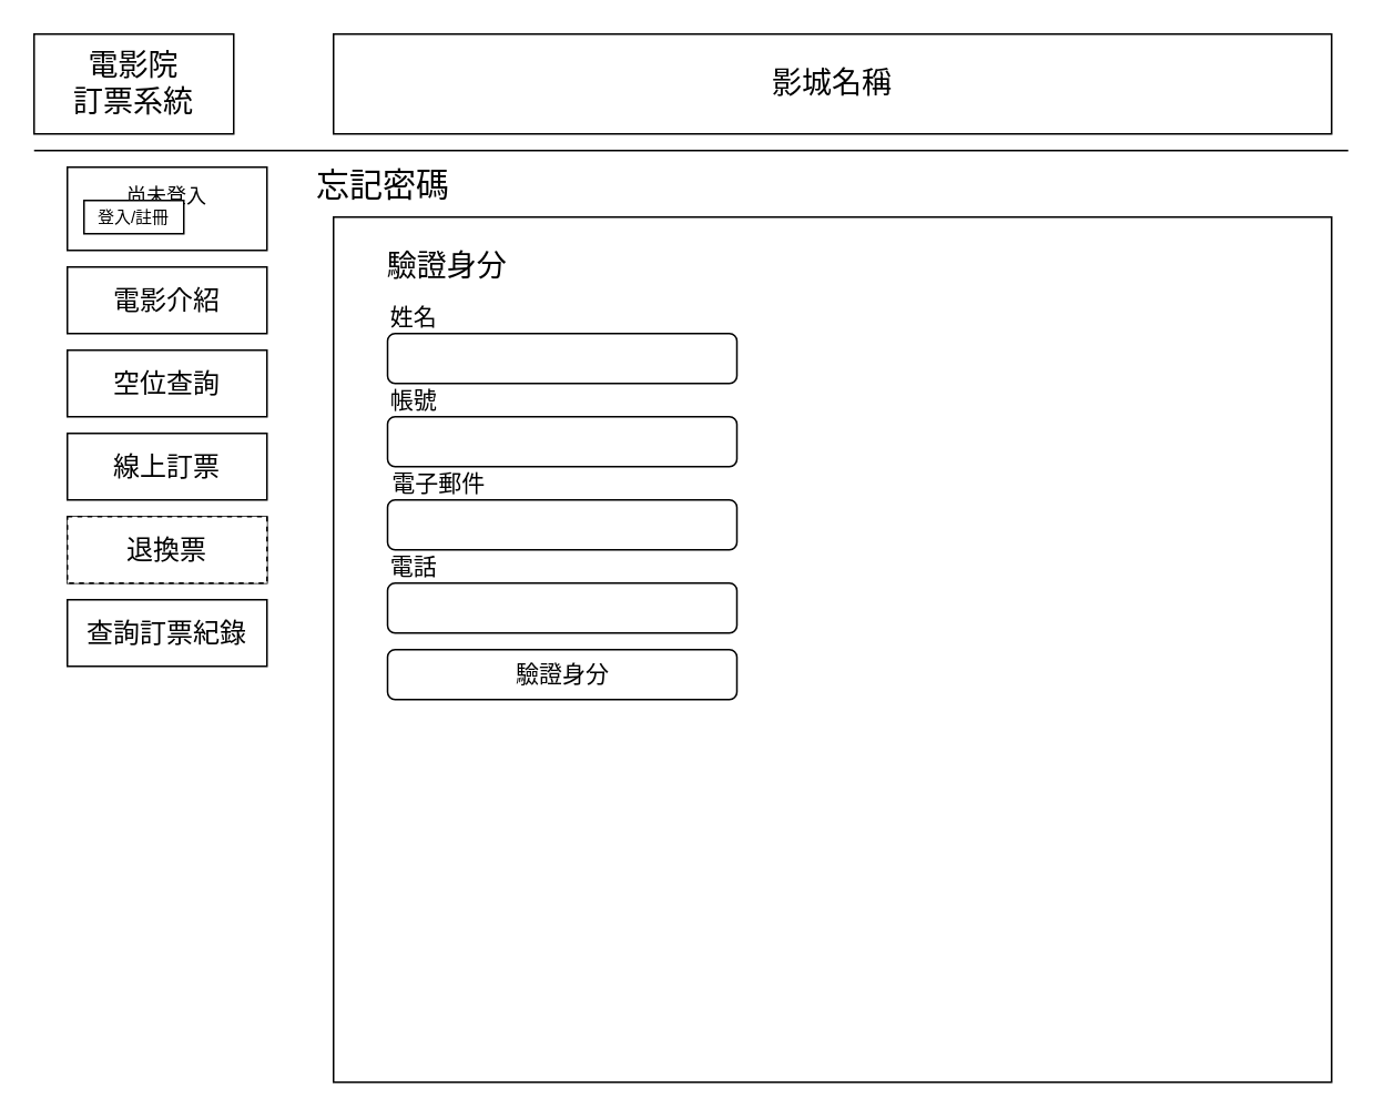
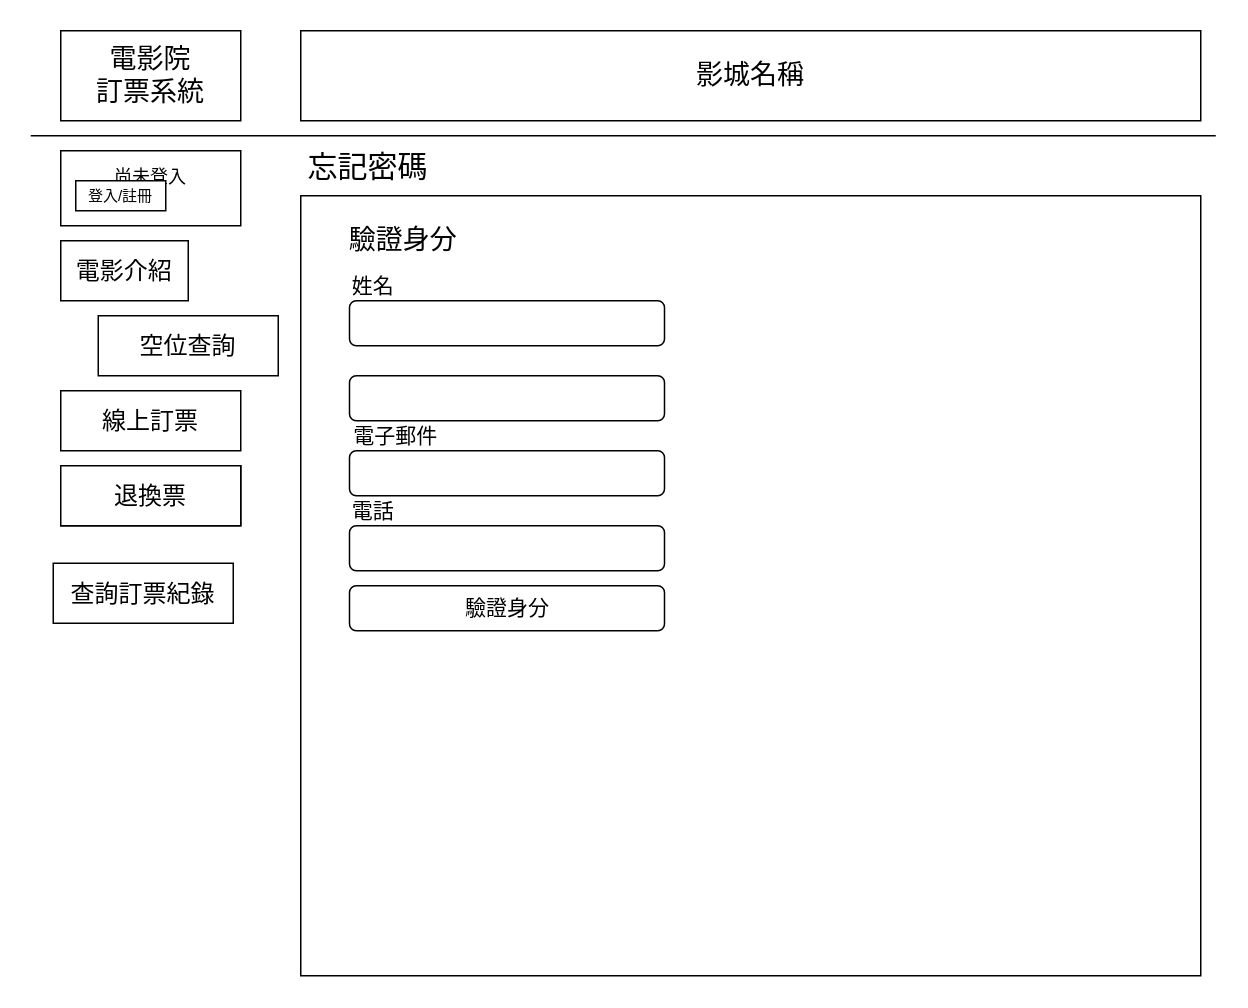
  <mxCell id="0" />
  <mxCell id="1" parent="0" />
  <mxCell id="2" value="" style="rounded=0;whiteSpace=wrap;html=1;" parent="1" vertex="1"><mxGeometry x="200" y="130" width="600" height="520" as="geometry" /></mxCell>
- <mxCell id="3" value="&lt;span style=&quot;font-size: 18px&quot;&gt;電影院&lt;br&gt;訂票系統&lt;/span&gt;" style="rounded=0;whiteSpace=wrap;html=1;" parent="1" vertex="1"><mxGeometry x="20" y="20" width="120" height="60" as="geometry" /></mxCell>
+ <mxCell id="3" value="&lt;span style=&quot;font-size: 18px&quot;&gt;電影院&lt;br&gt;訂票系統&lt;/span&gt;" style="rounded=0;whiteSpace=wrap;html=1;" parent="1" vertex="1"><mxGeometry x="40" y="20" width="120" height="60" as="geometry" /></mxCell>
  <mxCell id="4" value="&lt;font style=&quot;font-size: 18px&quot;&gt;影城名稱&lt;/font&gt;" style="rounded=0;whiteSpace=wrap;html=1;" parent="1" vertex="1"><mxGeometry x="200" y="20" width="600" height="60" as="geometry" /></mxCell>
  <mxCell id="5" value="" style="endArrow=none;html=1;" parent="1" edge="1"><mxGeometry width="50" height="50" relative="1" as="geometry"><mxPoint x="810" y="90" as="sourcePoint" /><mxPoint x="20" y="90" as="targetPoint" /></mxGeometry></mxCell>
- <mxCell id="6" value="&lt;font style=&quot;font-size: 16px&quot;&gt;電影介紹&lt;/font&gt;" style="rounded=0;whiteSpace=wrap;html=1;" parent="1" vertex="1"><mxGeometry x="40" y="160" width="120" height="40" as="geometry" /></mxCell>
+ <mxCell id="6" value="&lt;font style=&quot;font-size: 16px&quot;&gt;電影介紹&lt;/font&gt;" style="rounded=0;whiteSpace=wrap;html=1;" parent="1" vertex="1"><mxGeometry x="40" y="160" width="85" height="40" as="geometry" /></mxCell>
  <mxCell id="7" value="尚未登入&lt;br&gt;&amp;nbsp;" style="rounded=0;whiteSpace=wrap;html=1;strokeColor=#000000;align=center;" parent="1" vertex="1"><mxGeometry x="40" y="100" width="120" height="50" as="geometry" /></mxCell>
- <mxCell id="8" value="&lt;span style=&quot;font-size: 20px&quot;&gt;忘記密碼&lt;/span&gt;" style="text;html=1;strokeColor=none;fillColor=none;align=center;verticalAlign=middle;whiteSpace=wrap;rounded=0;" parent="1" vertex="1"><mxGeometry x="185" y="100" width="90" height="20" as="geometry" /></mxCell>
+ <mxCell id="8" value="&lt;span style=&quot;font-size: 20px&quot;&gt;忘記密碼&lt;/span&gt;" style="text;html=1;strokeColor=none;fillColor=none;align=center;verticalAlign=middle;whiteSpace=wrap;rounded=0;" parent="1" vertex="1"><mxGeometry x="200" y="100" width="90" height="20" as="geometry" /></mxCell>
  <mxCell id="9" value="&lt;font style=&quot;font-size: 16px&quot;&gt;線上訂票&lt;/font&gt;" style="rounded=0;whiteSpace=wrap;html=1;" parent="1" vertex="1"><mxGeometry x="40" y="310" width="120" height="40" as="geometry" /></mxCell>
- <mxCell id="10" value="&lt;span style=&quot;font-size: 16px&quot;&gt;退換票&lt;/span&gt;" style="rounded=0;whiteSpace=wrap;html=1;dashed=1;" parent="1" vertex="1"><mxGeometry x="40" y="310" width="120" height="40" as="geometry" /></mxCell>
- <mxCell id="11" value="&lt;font style=&quot;font-size: 16px&quot;&gt;查詢訂票紀錄&lt;/font&gt;" style="rounded=0;whiteSpace=wrap;html=1;" parent="1" vertex="1"><mxGeometry x="40" y="360" width="120" height="40" as="geometry" /></mxCell>
- <mxCell id="12" value="&lt;font style=&quot;font-size: 16px&quot;&gt;空位查詢&lt;/font&gt;" style="rounded=0;whiteSpace=wrap;html=1;" parent="1" vertex="1"><mxGeometry x="40" y="210" width="120" height="40" as="geometry" /></mxCell>
+ <mxCell id="10" value="&lt;span style=&quot;font-size: 16px&quot;&gt;退換票&lt;/span&gt;" style="rounded=0;whiteSpace=wrap;html=1;" parent="1" vertex="1"><mxGeometry x="40" y="310" width="120" height="40" as="geometry" /></mxCell>
+ <mxCell id="11" value="&lt;font style=&quot;font-size: 16px&quot;&gt;查詢訂票紀錄&lt;/font&gt;" style="rounded=0;whiteSpace=wrap;html=1;" parent="1" vertex="1"><mxGeometry x="35" y="375" width="120" height="40" as="geometry" /></mxCell>
+ <mxCell id="12" value="&lt;font style=&quot;font-size: 16px&quot;&gt;空位查詢&lt;/font&gt;" style="rounded=0;whiteSpace=wrap;html=1;" parent="1" vertex="1"><mxGeometry x="65" y="210" width="120" height="40" as="geometry" /></mxCell>
  <mxCell id="13" value="&lt;font style=&quot;font-size: 10px&quot;&gt;登入/註冊&lt;/font&gt;" style="rounded=0;whiteSpace=wrap;html=1;strokeColor=#000000;" parent="1" vertex="1"><mxGeometry x="50" y="120" width="60" height="20" as="geometry" /></mxCell>
  <mxCell id="14" value="&lt;font style=&quot;font-size: 16px&quot;&gt;線上訂票&lt;/font&gt;" style="rounded=0;whiteSpace=wrap;html=1;" parent="1" vertex="1"><mxGeometry x="40" y="260" width="120" height="40" as="geometry" /></mxCell>
  <mxCell id="15" value="&lt;font style=&quot;font-size: 18px&quot;&gt;驗證身分&lt;br&gt;&lt;/font&gt;" style="text;html=1;align=center;verticalAlign=middle;resizable=0;points=[];autosize=1;" parent="1" vertex="1"><mxGeometry x="222.5" y="150" width="90" height="20" as="geometry" /></mxCell>
  <mxCell id="16" value="" style="rounded=1;whiteSpace=wrap;html=1;" vertex="1" parent="1"><mxGeometry x="232.5" y="250" width="210" height="30" as="geometry" /></mxCell>
- <mxCell id="17" value="&lt;font style=&quot;font-size: 14px&quot;&gt;帳號&lt;/font&gt;" style="text;html=1;align=center;verticalAlign=middle;resizable=0;points=[];autosize=1;" vertex="1" parent="1"><mxGeometry x="227.5" y="230" width="40" height="20" as="geometry" /></mxCell>
  <mxCell id="18" value="" style="rounded=1;whiteSpace=wrap;html=1;" vertex="1" parent="1"><mxGeometry x="232.5" y="300" width="210" height="30" as="geometry" /></mxCell>
  <mxCell id="19" value="&lt;span style=&quot;font-size: 14px&quot;&gt;電子郵件&lt;/span&gt;" style="text;html=1;align=center;verticalAlign=middle;resizable=0;points=[];autosize=1;" vertex="1" parent="1"><mxGeometry x="227.5" y="280" width="70" height="20" as="geometry" /></mxCell>
  <mxCell id="20" value="" style="rounded=1;whiteSpace=wrap;html=1;" vertex="1" parent="1"><mxGeometry x="232.5" y="350" width="210" height="30" as="geometry" /></mxCell>
  <mxCell id="21" value="&lt;span style=&quot;font-size: 14px&quot;&gt;電話&lt;/span&gt;" style="text;html=1;align=center;verticalAlign=middle;resizable=0;points=[];autosize=1;" vertex="1" parent="1"><mxGeometry x="227.5" y="330" width="40" height="20" as="geometry" /></mxCell>
  <mxCell id="22" value="&lt;font style=&quot;font-size: 14px&quot;&gt;驗證身分&lt;/font&gt;" style="rounded=1;whiteSpace=wrap;html=1;" vertex="1" parent="1"><mxGeometry x="232.5" y="390" width="210" height="30" as="geometry" /></mxCell>
  <mxCell id="23" value="" style="rounded=1;whiteSpace=wrap;html=1;" vertex="1" parent="1"><mxGeometry x="232.5" y="200" width="210" height="30" as="geometry" /></mxCell>
  <mxCell id="24" value="&lt;font style=&quot;font-size: 14px&quot;&gt;姓名&lt;/font&gt;" style="text;html=1;align=center;verticalAlign=middle;resizable=0;points=[];autosize=1;" vertex="1" parent="1"><mxGeometry x="227.5" y="180" width="40" height="20" as="geometry" /></mxCell>
